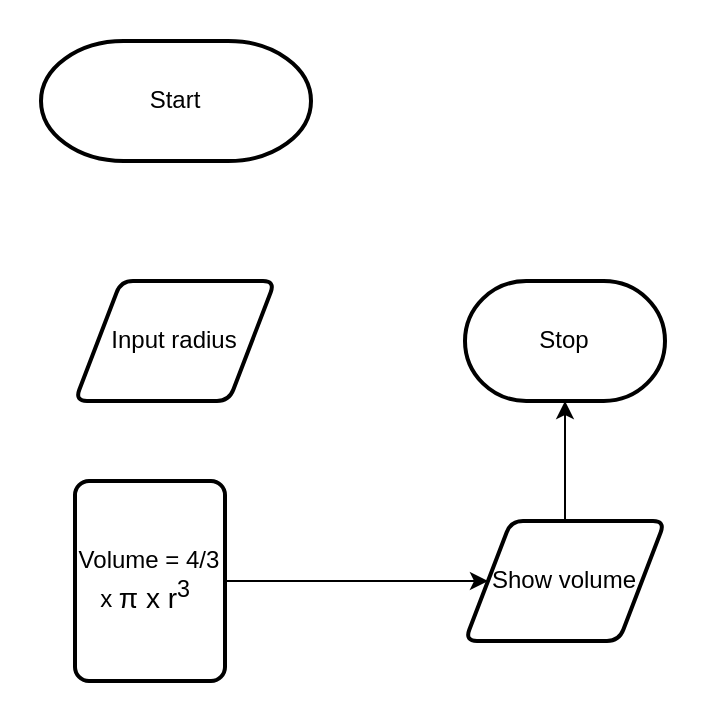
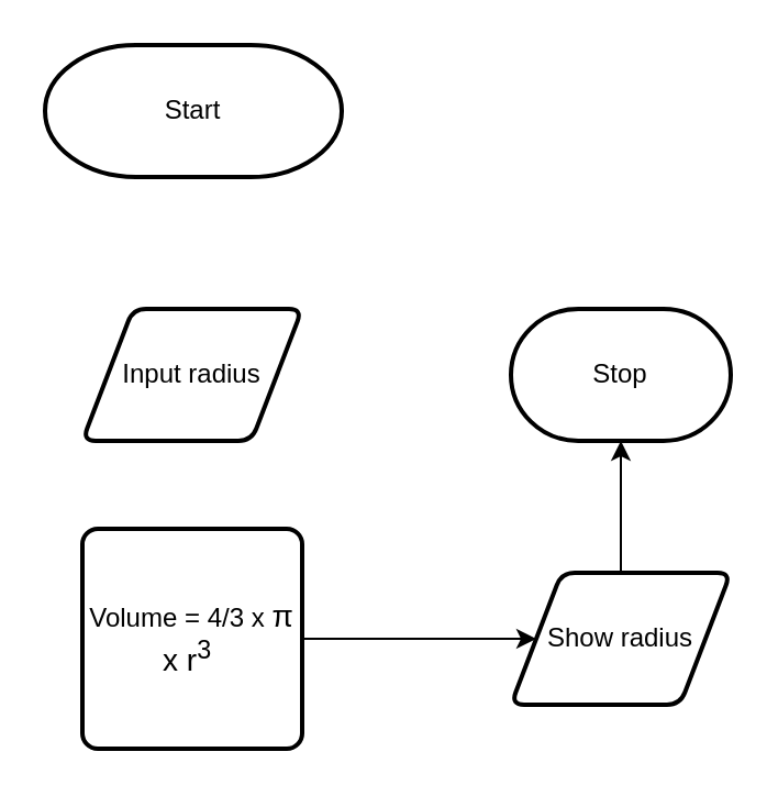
  <mxCell id="0" />
  <mxCell id="1" parent="0" />
  <mxCell id="2" value="Start" style="strokeWidth=2;html=1;shape=mxgraph.flowchart.terminator;whiteSpace=wrap;" parent="1" vertex="1"><mxGeometry x="20" y="20" width="135" height="60" as="geometry" /></mxCell>
  <mxCell id="3" value="Input radius" style="shape=parallelogram;html=1;strokeWidth=2;perimeter=parallelogramPerimeter;whiteSpace=wrap;rounded=1;arcSize=12;size=0.23;" parent="1" vertex="1"><mxGeometry x="37" y="140" width="100" height="60" as="geometry" /></mxCell>
  <mxCell id="4" value="" style="edgeStyle=none;html=1;fontColor=#FFFFFF;" parent="1" source="5" target="7" edge="1"><mxGeometry relative="1" as="geometry" /></mxCell>
- <mxCell id="5" value="Volume = 4/3 x&amp;nbsp;&lt;span style=&quot;font-family: &amp;#34;arial&amp;#34; , sans-serif ; font-size: 14px ; text-align: left&quot;&gt;π x r&lt;sup&gt;3&lt;/sup&gt;&amp;nbsp;&lt;/span&gt;" style="rounded=1;whiteSpace=wrap;html=1;absoluteArcSize=1;arcSize=14;strokeWidth=2;" parent="1" vertex="1"><mxGeometry x="37" y="240" width="75" height="100" as="geometry" /></mxCell>
+ <mxCell id="5" value="Volume = 4/3 x&amp;nbsp;&lt;span style=&quot;font-family: &amp;#34;arial&amp;#34; , sans-serif ; font-size: 14px ; text-align: left&quot;&gt;π x r&lt;sup&gt;3&lt;/sup&gt;&amp;nbsp;&lt;/span&gt;" style="rounded=1;whiteSpace=wrap;html=1;absoluteArcSize=1;arcSize=14;strokeWidth=2;" parent="1" vertex="1"><mxGeometry x="37" y="240" width="100" height="100" as="geometry" /></mxCell>
  <mxCell id="6" value="" style="edgeStyle=none;html=1;fontColor=#FFFFFF;" parent="1" source="7" target="8" edge="1"><mxGeometry relative="1" as="geometry" /></mxCell>
- <mxCell id="7" value="&lt;font color=&quot;#000000&quot;&gt;Show volume&lt;/font&gt;" style="shape=parallelogram;html=1;strokeWidth=2;perimeter=parallelogramPerimeter;whiteSpace=wrap;rounded=1;arcSize=12;size=0.23;labelBackgroundColor=none;fontColor=#FFFFFF;" parent="1" vertex="1"><mxGeometry x="232" y="260" width="100" height="60" as="geometry" /></mxCell>
+ <mxCell id="7" value="&lt;font color=&quot;#000000&quot;&gt;Show radius&lt;/font&gt;" style="shape=parallelogram;html=1;strokeWidth=2;perimeter=parallelogramPerimeter;whiteSpace=wrap;rounded=1;arcSize=12;size=0.23;labelBackgroundColor=none;fontColor=#FFFFFF;" parent="1" vertex="1"><mxGeometry x="232" y="260" width="100" height="60" as="geometry" /></mxCell>
  <mxCell id="8" value="&lt;font color=&quot;#000000&quot;&gt;Stop&lt;/font&gt;" style="strokeWidth=2;html=1;shape=mxgraph.flowchart.terminator;whiteSpace=wrap;labelBackgroundColor=none;fontColor=#FFFFFF;" parent="1" vertex="1"><mxGeometry x="232" y="140" width="100" height="60" as="geometry" /></mxCell>
